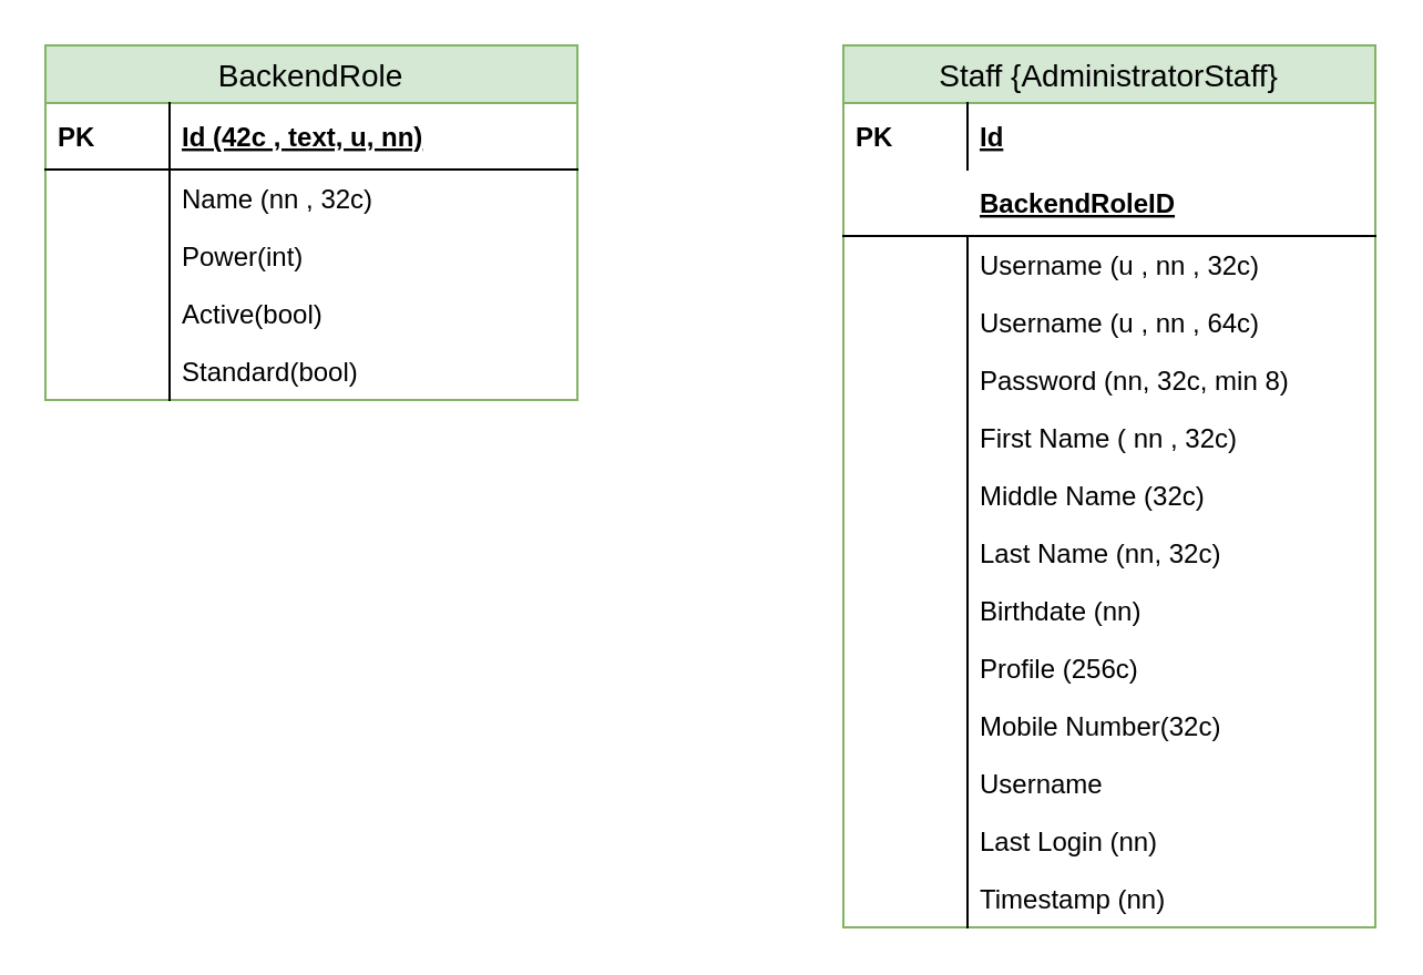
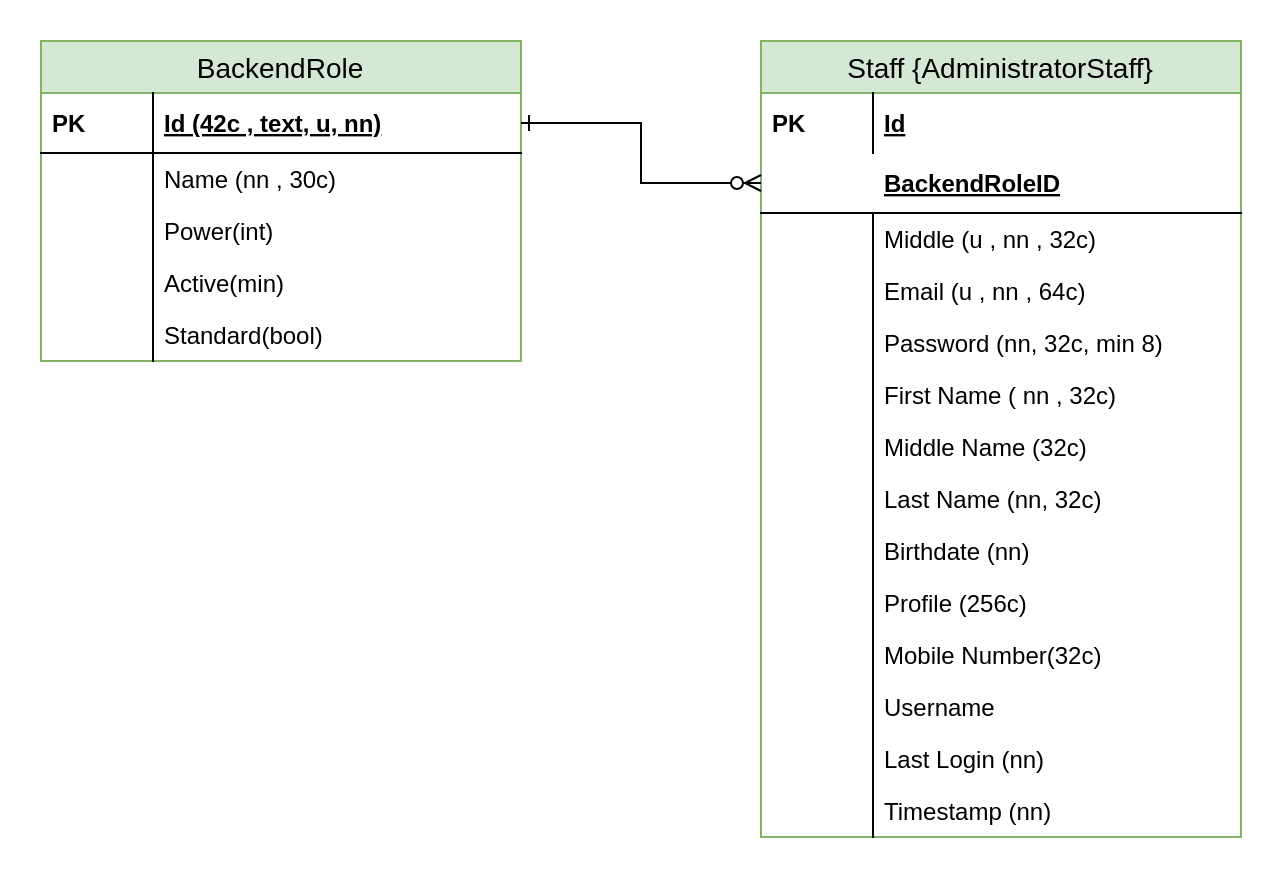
  <mxCell id="0" />
  <mxCell id="1" parent="0" />
  <mxCell id="2" value="BackendRole" style="swimlane;fontStyle=0;childLayout=stackLayout;horizontal=1;startSize=26;horizontalStack=0;resizeParent=1;resizeParentMax=0;resizeLast=0;collapsible=1;marginBottom=0;swimlaneFillColor=#ffffff;align=center;fontSize=14;fillColor=#d5e8d4;strokeColor=#82b366;" parent="1" vertex="1"><mxGeometry x="20" y="20" width="240" height="160" as="geometry" /></mxCell>
  <mxCell id="3" value="Id (42c , text, u, nn)" style="shape=partialRectangle;top=0;left=0;right=0;bottom=1;align=left;verticalAlign=middle;fillColor=none;spacingLeft=60;spacingRight=4;overflow=hidden;rotatable=0;points=[[0,0.5],[1,0.5]];portConstraint=eastwest;dropTarget=0;fontStyle=5;fontSize=12;" parent="2" vertex="1"><mxGeometry y="26" width="240" height="30" as="geometry" /></mxCell>
  <mxCell id="4" value="PK" style="shape=partialRectangle;fontStyle=1;top=0;left=0;bottom=0;fillColor=none;align=left;verticalAlign=middle;spacingLeft=4;spacingRight=4;overflow=hidden;rotatable=0;points=[];portConstraint=eastwest;part=1;fontSize=12;" parent="3" vertex="1" connectable="0"><mxGeometry width="56" height="30" as="geometry" /></mxCell>
- <mxCell id="5" value="Name (nn , 32c)" style="shape=partialRectangle;top=0;left=0;right=0;bottom=0;align=left;verticalAlign=top;fillColor=none;spacingLeft=60;spacingRight=4;overflow=hidden;rotatable=0;points=[[0,0.5],[1,0.5]];portConstraint=eastwest;dropTarget=0;fontSize=12;" parent="2" vertex="1"><mxGeometry y="56" width="240" height="26" as="geometry" /></mxCell>
+ <mxCell id="5" value="Name (nn , 30c)" style="shape=partialRectangle;top=0;left=0;right=0;bottom=0;align=left;verticalAlign=top;fillColor=none;spacingLeft=60;spacingRight=4;overflow=hidden;rotatable=0;points=[[0,0.5],[1,0.5]];portConstraint=eastwest;dropTarget=0;fontSize=12;" parent="2" vertex="1"><mxGeometry y="56" width="240" height="26" as="geometry" /></mxCell>
  <mxCell id="6" value="" style="shape=partialRectangle;top=0;left=0;bottom=0;fillColor=none;align=left;verticalAlign=top;spacingLeft=4;spacingRight=4;overflow=hidden;rotatable=0;points=[];portConstraint=eastwest;part=1;fontSize=12;" parent="5" vertex="1" connectable="0"><mxGeometry width="56" height="26" as="geometry" /></mxCell>
  <mxCell id="7" value="Power(int)" style="shape=partialRectangle;top=0;left=0;right=0;bottom=0;align=left;verticalAlign=top;fillColor=none;spacingLeft=60;spacingRight=4;overflow=hidden;rotatable=0;points=[[0,0.5],[1,0.5]];portConstraint=eastwest;dropTarget=0;fontSize=12;" parent="2" vertex="1"><mxGeometry y="82" width="240" height="26" as="geometry" /></mxCell>
  <mxCell id="8" value="" style="shape=partialRectangle;top=0;left=0;bottom=0;fillColor=none;align=left;verticalAlign=top;spacingLeft=4;spacingRight=4;overflow=hidden;rotatable=0;points=[];portConstraint=eastwest;part=1;fontSize=12;" parent="7" vertex="1" connectable="0"><mxGeometry width="56" height="26" as="geometry" /></mxCell>
- <mxCell id="9" value="Active(bool)" style="shape=partialRectangle;top=0;left=0;right=0;bottom=0;align=left;verticalAlign=top;fillColor=none;spacingLeft=60;spacingRight=4;overflow=hidden;rotatable=0;points=[[0,0.5],[1,0.5]];portConstraint=eastwest;dropTarget=0;fontSize=12;" parent="2" vertex="1"><mxGeometry y="108" width="240" height="26" as="geometry" /></mxCell>
+ <mxCell id="9" value="Active(min)" style="shape=partialRectangle;top=0;left=0;right=0;bottom=0;align=left;verticalAlign=top;fillColor=none;spacingLeft=60;spacingRight=4;overflow=hidden;rotatable=0;points=[[0,0.5],[1,0.5]];portConstraint=eastwest;dropTarget=0;fontSize=12;" parent="2" vertex="1"><mxGeometry y="108" width="240" height="26" as="geometry" /></mxCell>
  <mxCell id="10" value="" style="shape=partialRectangle;top=0;left=0;bottom=0;fillColor=none;align=left;verticalAlign=top;spacingLeft=4;spacingRight=4;overflow=hidden;rotatable=0;points=[];portConstraint=eastwest;part=1;fontSize=12;" parent="9" vertex="1" connectable="0"><mxGeometry width="56" height="26" as="geometry" /></mxCell>
  <mxCell id="11" value="Standard(bool)" style="shape=partialRectangle;top=0;left=0;right=0;bottom=0;align=left;verticalAlign=top;fillColor=none;spacingLeft=60;spacingRight=4;overflow=hidden;rotatable=0;points=[[0,0.5],[1,0.5]];portConstraint=eastwest;dropTarget=0;fontSize=12;" parent="2" vertex="1"><mxGeometry y="134" width="240" height="26" as="geometry" /></mxCell>
  <mxCell id="12" value="" style="shape=partialRectangle;top=0;left=0;bottom=0;fillColor=none;align=left;verticalAlign=top;spacingLeft=4;spacingRight=4;overflow=hidden;rotatable=0;points=[];portConstraint=eastwest;part=1;fontSize=12;" parent="11" vertex="1" connectable="0"><mxGeometry width="56" height="26" as="geometry" /></mxCell>
  <mxCell id="13" value="Staff {AdministratorStaff}" style="swimlane;fontStyle=0;childLayout=stackLayout;horizontal=1;startSize=26;fillColor=#d5e8d4;horizontalStack=0;resizeParent=1;resizeParentMax=0;resizeLast=0;collapsible=1;marginBottom=0;swimlaneFillColor=#ffffff;align=center;fontSize=14;strokeColor=#82b366;" vertex="1" parent="1"><mxGeometry x="380" y="20" width="240" height="398" as="geometry" /></mxCell>
  <mxCell id="14" value="Id" style="shape=partialRectangle;top=0;left=0;right=0;bottom=0;align=left;verticalAlign=middle;fillColor=none;spacingLeft=60;spacingRight=4;overflow=hidden;rotatable=0;points=[[0,0.5],[1,0.5]];portConstraint=eastwest;dropTarget=0;fontStyle=5;fontSize=12;" vertex="1" parent="13"><mxGeometry y="26" width="240" height="30" as="geometry" /></mxCell>
  <mxCell id="15" value="PK" style="shape=partialRectangle;fontStyle=1;top=0;left=0;bottom=0;fillColor=none;align=left;verticalAlign=middle;spacingLeft=4;spacingRight=4;overflow=hidden;rotatable=0;points=[];portConstraint=eastwest;part=1;fontSize=12;" vertex="1" connectable="0" parent="14"><mxGeometry width="56" height="30" as="geometry" /></mxCell>
  <mxCell id="16" value="BackendRoleID" style="shape=partialRectangle;top=0;left=0;right=0;bottom=1;align=left;verticalAlign=middle;fillColor=none;spacingLeft=60;spacingRight=4;overflow=hidden;rotatable=0;points=[[0,0.5],[1,0.5]];portConstraint=eastwest;dropTarget=0;fontStyle=5;fontSize=12;" vertex="1" parent="13"><mxGeometry y="56" width="240" height="30" as="geometry" /></mxCell>
- <mxCell id="17" value="Username (u , nn , 32c)" style="shape=partialRectangle;top=0;left=0;right=0;bottom=0;align=left;verticalAlign=top;fillColor=none;spacingLeft=60;spacingRight=4;overflow=hidden;rotatable=0;points=[[0,0.5],[1,0.5]];portConstraint=eastwest;dropTarget=0;fontSize=12;" vertex="1" parent="13"><mxGeometry y="86" width="240" height="26" as="geometry" /></mxCell>
+ <mxCell id="17" value="Middle (u , nn , 32c)" style="shape=partialRectangle;top=0;left=0;right=0;bottom=0;align=left;verticalAlign=top;fillColor=none;spacingLeft=60;spacingRight=4;overflow=hidden;rotatable=0;points=[[0,0.5],[1,0.5]];portConstraint=eastwest;dropTarget=0;fontSize=12;" vertex="1" parent="13"><mxGeometry y="86" width="240" height="26" as="geometry" /></mxCell>
  <mxCell id="18" value="" style="shape=partialRectangle;top=0;left=0;bottom=0;fillColor=none;align=left;verticalAlign=top;spacingLeft=4;spacingRight=4;overflow=hidden;rotatable=0;points=[];portConstraint=eastwest;part=1;fontSize=12;" vertex="1" connectable="0" parent="17"><mxGeometry width="56" height="26" as="geometry" /></mxCell>
- <mxCell id="19" value="Username (u , nn , 64c)" style="shape=partialRectangle;top=0;left=0;right=0;bottom=0;align=left;verticalAlign=top;fillColor=none;spacingLeft=60;spacingRight=4;overflow=hidden;rotatable=0;points=[[0,0.5],[1,0.5]];portConstraint=eastwest;dropTarget=0;fontSize=12;" vertex="1" parent="13"><mxGeometry y="112" width="240" height="26" as="geometry" /></mxCell>
+ <mxCell id="19" value="Email (u , nn , 64c)" style="shape=partialRectangle;top=0;left=0;right=0;bottom=0;align=left;verticalAlign=top;fillColor=none;spacingLeft=60;spacingRight=4;overflow=hidden;rotatable=0;points=[[0,0.5],[1,0.5]];portConstraint=eastwest;dropTarget=0;fontSize=12;" vertex="1" parent="13"><mxGeometry y="112" width="240" height="26" as="geometry" /></mxCell>
  <mxCell id="20" value="" style="shape=partialRectangle;top=0;left=0;bottom=0;fillColor=none;align=left;verticalAlign=top;spacingLeft=4;spacingRight=4;overflow=hidden;rotatable=0;points=[];portConstraint=eastwest;part=1;fontSize=12;" vertex="1" connectable="0" parent="19"><mxGeometry width="56" height="26" as="geometry" /></mxCell>
  <mxCell id="21" value="Password (nn, 32c, min 8)" style="shape=partialRectangle;top=0;left=0;right=0;bottom=0;align=left;verticalAlign=top;fillColor=none;spacingLeft=60;spacingRight=4;overflow=hidden;rotatable=0;points=[[0,0.5],[1,0.5]];portConstraint=eastwest;dropTarget=0;fontSize=12;" vertex="1" parent="13"><mxGeometry y="138" width="240" height="26" as="geometry" /></mxCell>
  <mxCell id="22" value="" style="shape=partialRectangle;top=0;left=0;bottom=0;fillColor=none;align=left;verticalAlign=top;spacingLeft=4;spacingRight=4;overflow=hidden;rotatable=0;points=[];portConstraint=eastwest;part=1;fontSize=12;" vertex="1" connectable="0" parent="21"><mxGeometry width="56" height="26" as="geometry" /></mxCell>
  <mxCell id="23" value="First Name ( nn , 32c)" style="shape=partialRectangle;top=0;left=0;right=0;bottom=0;align=left;verticalAlign=top;fillColor=none;spacingLeft=60;spacingRight=4;overflow=hidden;rotatable=0;points=[[0,0.5],[1,0.5]];portConstraint=eastwest;dropTarget=0;fontSize=12;" vertex="1" parent="13"><mxGeometry y="164" width="240" height="26" as="geometry" /></mxCell>
  <mxCell id="24" value="" style="shape=partialRectangle;top=0;left=0;bottom=0;fillColor=none;align=left;verticalAlign=top;spacingLeft=4;spacingRight=4;overflow=hidden;rotatable=0;points=[];portConstraint=eastwest;part=1;fontSize=12;" vertex="1" connectable="0" parent="23"><mxGeometry width="56" height="26" as="geometry" /></mxCell>
  <mxCell id="25" value="Middle Name (32c)" style="shape=partialRectangle;top=0;left=0;right=0;bottom=0;align=left;verticalAlign=top;fillColor=none;spacingLeft=60;spacingRight=4;overflow=hidden;rotatable=0;points=[[0,0.5],[1,0.5]];portConstraint=eastwest;dropTarget=0;fontSize=12;" vertex="1" parent="13"><mxGeometry y="190" width="240" height="26" as="geometry" /></mxCell>
  <mxCell id="26" value="" style="shape=partialRectangle;top=0;left=0;bottom=0;fillColor=none;align=left;verticalAlign=top;spacingLeft=4;spacingRight=4;overflow=hidden;rotatable=0;points=[];portConstraint=eastwest;part=1;fontSize=12;" vertex="1" connectable="0" parent="25"><mxGeometry width="56" height="26" as="geometry" /></mxCell>
  <mxCell id="27" value="Last Name (nn, 32c)" style="shape=partialRectangle;top=0;left=0;right=0;bottom=0;align=left;verticalAlign=top;fillColor=none;spacingLeft=60;spacingRight=4;overflow=hidden;rotatable=0;points=[[0,0.5],[1,0.5]];portConstraint=eastwest;dropTarget=0;fontSize=12;" vertex="1" parent="13"><mxGeometry y="216" width="240" height="26" as="geometry" /></mxCell>
  <mxCell id="28" value="" style="shape=partialRectangle;top=0;left=0;bottom=0;fillColor=none;align=left;verticalAlign=top;spacingLeft=4;spacingRight=4;overflow=hidden;rotatable=0;points=[];portConstraint=eastwest;part=1;fontSize=12;" vertex="1" connectable="0" parent="27"><mxGeometry width="56" height="26" as="geometry" /></mxCell>
  <mxCell id="29" value="Birthdate (nn)" style="shape=partialRectangle;top=0;left=0;right=0;bottom=0;align=left;verticalAlign=top;fillColor=none;spacingLeft=60;spacingRight=4;overflow=hidden;rotatable=0;points=[[0,0.5],[1,0.5]];portConstraint=eastwest;dropTarget=0;fontSize=12;" vertex="1" parent="13"><mxGeometry y="242" width="240" height="26" as="geometry" /></mxCell>
  <mxCell id="30" value="" style="shape=partialRectangle;top=0;left=0;bottom=0;fillColor=none;align=left;verticalAlign=top;spacingLeft=4;spacingRight=4;overflow=hidden;rotatable=0;points=[];portConstraint=eastwest;part=1;fontSize=12;" vertex="1" connectable="0" parent="29"><mxGeometry width="56" height="26" as="geometry" /></mxCell>
  <mxCell id="31" value="Profile (256c)" style="shape=partialRectangle;top=0;left=0;right=0;bottom=0;align=left;verticalAlign=top;fillColor=none;spacingLeft=60;spacingRight=4;overflow=hidden;rotatable=0;points=[[0,0.5],[1,0.5]];portConstraint=eastwest;dropTarget=0;fontSize=12;" vertex="1" parent="13"><mxGeometry y="268" width="240" height="26" as="geometry" /></mxCell>
  <mxCell id="32" value="" style="shape=partialRectangle;top=0;left=0;bottom=0;fillColor=none;align=left;verticalAlign=top;spacingLeft=4;spacingRight=4;overflow=hidden;rotatable=0;points=[];portConstraint=eastwest;part=1;fontSize=12;" vertex="1" connectable="0" parent="31"><mxGeometry width="56" height="26" as="geometry" /></mxCell>
  <mxCell id="33" value="Mobile Number(32c)" style="shape=partialRectangle;top=0;left=0;right=0;bottom=0;align=left;verticalAlign=top;fillColor=none;spacingLeft=60;spacingRight=4;overflow=hidden;rotatable=0;points=[[0,0.5],[1,0.5]];portConstraint=eastwest;dropTarget=0;fontSize=12;" vertex="1" parent="13"><mxGeometry y="294" width="240" height="26" as="geometry" /></mxCell>
  <mxCell id="34" value="" style="shape=partialRectangle;top=0;left=0;bottom=0;fillColor=none;align=left;verticalAlign=top;spacingLeft=4;spacingRight=4;overflow=hidden;rotatable=0;points=[];portConstraint=eastwest;part=1;fontSize=12;" vertex="1" connectable="0" parent="33"><mxGeometry width="56" height="26" as="geometry" /></mxCell>
  <mxCell id="35" value="Username" style="shape=partialRectangle;top=0;left=0;right=0;bottom=0;align=left;verticalAlign=top;fillColor=none;spacingLeft=60;spacingRight=4;overflow=hidden;rotatable=0;points=[[0,0.5],[1,0.5]];portConstraint=eastwest;dropTarget=0;fontSize=12;" vertex="1" parent="13"><mxGeometry y="320" width="240" height="26" as="geometry" /></mxCell>
  <mxCell id="36" value="" style="shape=partialRectangle;top=0;left=0;bottom=0;fillColor=none;align=left;verticalAlign=top;spacingLeft=4;spacingRight=4;overflow=hidden;rotatable=0;points=[];portConstraint=eastwest;part=1;fontSize=12;" vertex="1" connectable="0" parent="35"><mxGeometry width="56" height="26" as="geometry" /></mxCell>
  <mxCell id="37" value="Last Login (nn)" style="shape=partialRectangle;top=0;left=0;right=0;bottom=0;align=left;verticalAlign=top;fillColor=none;spacingLeft=60;spacingRight=4;overflow=hidden;rotatable=0;points=[[0,0.5],[1,0.5]];portConstraint=eastwest;dropTarget=0;fontSize=12;" vertex="1" parent="13"><mxGeometry y="346" width="240" height="26" as="geometry" /></mxCell>
  <mxCell id="38" value="" style="shape=partialRectangle;top=0;left=0;bottom=0;fillColor=none;align=left;verticalAlign=top;spacingLeft=4;spacingRight=4;overflow=hidden;rotatable=0;points=[];portConstraint=eastwest;part=1;fontSize=12;" vertex="1" connectable="0" parent="37"><mxGeometry width="56" height="26" as="geometry" /></mxCell>
  <mxCell id="39" value="Timestamp (nn)" style="shape=partialRectangle;top=0;left=0;right=0;bottom=0;align=left;verticalAlign=top;fillColor=none;spacingLeft=60;spacingRight=4;overflow=hidden;rotatable=0;points=[[0,0.5],[1,0.5]];portConstraint=eastwest;dropTarget=0;fontSize=12;" vertex="1" parent="13"><mxGeometry y="372" width="240" height="26" as="geometry" /></mxCell>
  <mxCell id="40" value="" style="shape=partialRectangle;top=0;left=0;bottom=0;fillColor=none;align=left;verticalAlign=top;spacingLeft=4;spacingRight=4;overflow=hidden;rotatable=0;points=[];portConstraint=eastwest;part=1;fontSize=12;" vertex="1" connectable="0" parent="39"><mxGeometry width="56" height="26" as="geometry" /></mxCell>
+ <mxCell id="41" style="edgeStyle=orthogonalEdgeStyle;rounded=0;orthogonalLoop=1;jettySize=auto;html=1;startArrow=ERone;startFill=0;endArrow=ERzeroToMany;endFill=1;" edge="1" parent="1" source="3" target="16"><mxGeometry relative="1" as="geometry" /></mxCell>
